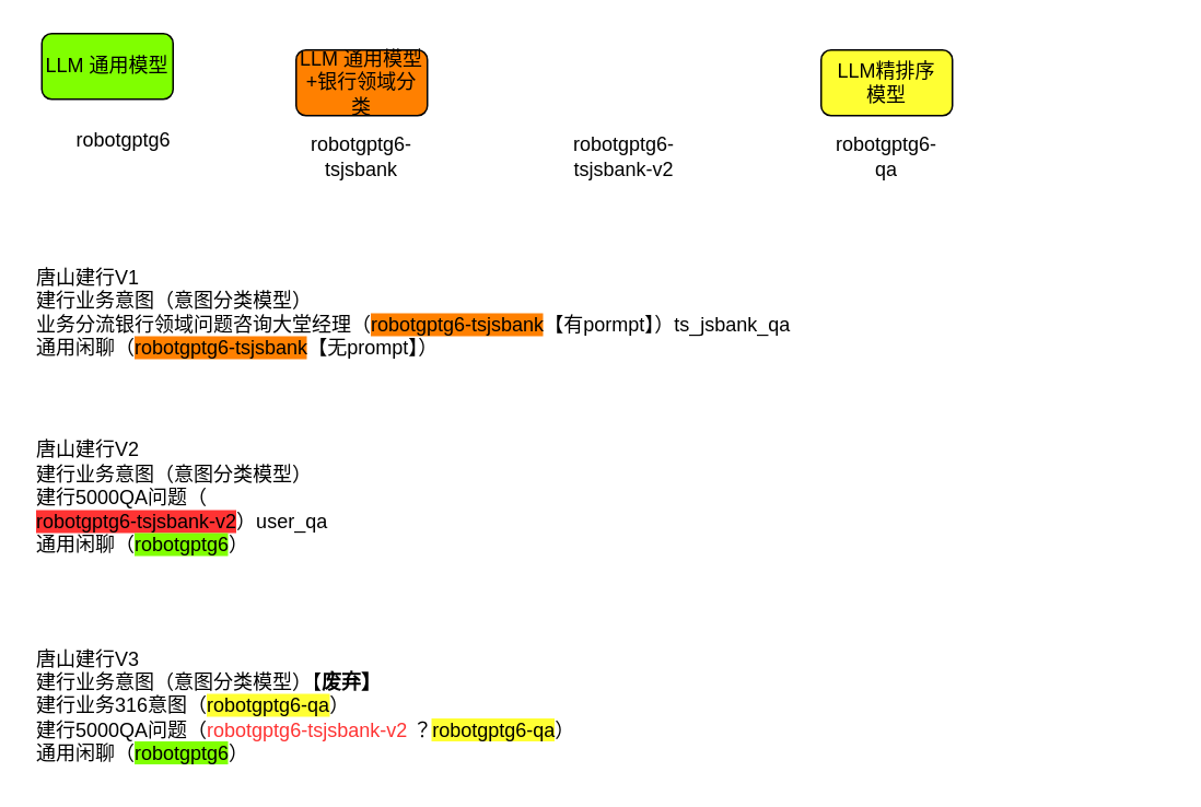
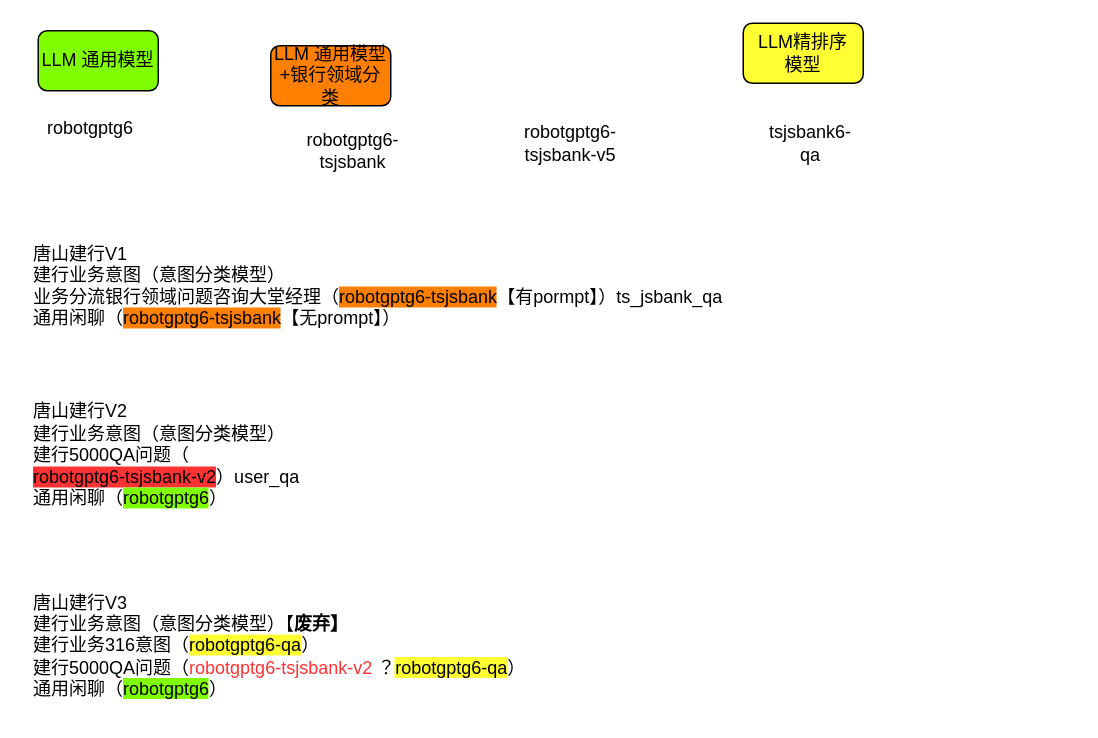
  <mxCell id="0" />
  <mxCell id="1" parent="0" />
- <mxCell id="2" value="LLM精排序&lt;br&gt;模型" style="rounded=1;whiteSpace=wrap;html=1;fillColor=#FFFF33;" vertex="1" parent="1"><mxGeometry x="500" y="30" width="80" height="40" as="geometry" /></mxCell>
+ <mxCell id="2" value="LLM精排序&lt;br&gt;模型" style="rounded=1;whiteSpace=wrap;html=1;fillColor=#FFFF33;" vertex="1" parent="1"><mxGeometry x="495" y="15" width="80" height="40" as="geometry" /></mxCell>
  <mxCell id="3" value="LLM 通用模型+银行领域分类" style="rounded=1;whiteSpace=wrap;html=1;fillColor=#FF8000;" vertex="1" parent="1"><mxGeometry x="180" y="30" width="80" height="40" as="geometry" /></mxCell>
  <mxCell id="4" value="LLM 通用模型" style="rounded=1;whiteSpace=wrap;html=1;fillColor=#80FF00;" vertex="1" parent="1"><mxGeometry x="25" y="20" width="80" height="40" as="geometry" /></mxCell>
  <mxCell id="5" value="&lt;div&gt;唐山建行V1&lt;/div&gt;&lt;div&gt;建行业务意图（意图分类模型）&lt;/div&gt;&lt;div&gt;业务分流银行领域问题咨询大堂经理（&lt;span style=&quot;background-color: rgb(255, 128, 0);&quot;&gt;robotgptg6-tsjsbank&lt;/span&gt;【有pormpt】）ts_jsbank_qa&lt;/div&gt;&lt;div&gt;通用闲聊（&lt;span style=&quot;background-color: rgb(255, 128, 0);&quot;&gt;robotgptg6-tsjsbank&lt;/span&gt;【无prompt】）&lt;/div&gt;" style="text;html=1;strokeColor=none;fillColor=none;align=left;verticalAlign=middle;whiteSpace=wrap;rounded=0;" vertex="1" parent="1"><mxGeometry x="20" y="150" width="520" height="80" as="geometry" /></mxCell>
  <mxCell id="6" value="&lt;div&gt;唐山建行V2&lt;/div&gt;&lt;div&gt;建行业务意图（意图分类模型）&lt;/div&gt;&lt;div&gt;建行5000QA问题（&lt;/div&gt;&lt;font style=&quot;background-color: rgb(255, 51, 51);&quot;&gt;robotgptg6-tsjsbank-v2&lt;/font&gt;）user_qa&lt;div&gt;通用闲聊（&lt;span style=&quot;text-align: center; background-color: rgb(128, 255, 0);&quot;&gt;robotgptg6&lt;/span&gt;&lt;span style=&quot;background-color: initial;&quot;&gt;）&lt;/span&gt;&lt;/div&gt;&lt;div&gt;&lt;br&gt;&lt;/div&gt;" style="text;html=1;strokeColor=none;fillColor=none;align=left;verticalAlign=middle;whiteSpace=wrap;rounded=0;" vertex="1" parent="1"><mxGeometry x="20" y="270" width="690" height="80" as="geometry" /></mxCell>
  <mxCell id="7" value="&lt;div&gt;唐山建行V3&lt;/div&gt;&lt;div&gt;建行业务意图（意图分类模型）【&lt;b&gt;废弃】&lt;/b&gt;&lt;/div&gt;&lt;div&gt;建行业务316意图（&lt;font style=&quot;background-color: rgb(255, 255, 51);&quot;&gt;robotgptg6-qa&lt;/font&gt;）&lt;/div&gt;&lt;div&gt;建行5000QA问题（&lt;font color=&quot;#ff3333&quot;&gt;robotgptg6-tsjsbank-v2&lt;/font&gt;&amp;nbsp;？&lt;span style=&quot;background-color: rgb(255, 255, 51);&quot;&gt;robotgptg6-qa&lt;/span&gt;）&lt;/div&gt;&lt;div&gt;通用闲聊（&lt;span style=&quot;background-color: rgb(128, 255, 0);&quot;&gt;robotgptg6&lt;/span&gt;）&lt;/div&gt;" style="text;html=1;strokeColor=none;fillColor=none;align=left;verticalAlign=middle;whiteSpace=wrap;rounded=0;" vertex="1" parent="1"><mxGeometry x="20" y="390" width="520" height="80" as="geometry" /></mxCell>
- <mxCell id="8" value="robotgptg6-tsjsbank" style="text;html=1;strokeColor=none;fillColor=none;align=center;verticalAlign=middle;whiteSpace=wrap;rounded=0;" vertex="1" parent="1"><mxGeometry x="190" y="80" width="60" height="30" as="geometry" /></mxCell>
- <mxCell id="9" value="robotgptg6-tsjsbank-v2" style="text;html=1;strokeColor=none;fillColor=none;align=center;verticalAlign=middle;whiteSpace=wrap;rounded=0;" vertex="1" parent="1"><mxGeometry x="350" y="80" width="60" height="30" as="geometry" /></mxCell>
- <mxCell id="10" value="robotgptg6" style="text;html=1;strokeColor=none;fillColor=none;align=center;verticalAlign=middle;whiteSpace=wrap;rounded=0;" vertex="1" parent="1"><mxGeometry x="45" y="70" width="60" height="30" as="geometry" /></mxCell>
- <mxCell id="11" value="robotgptg6-qa" style="text;html=1;strokeColor=none;fillColor=none;align=center;verticalAlign=middle;whiteSpace=wrap;rounded=0;" vertex="1" parent="1"><mxGeometry x="510" y="80" width="60" height="30" as="geometry" /></mxCell>
+ <mxCell id="8" value="robotgptg6-tsjsbank" style="text;html=1;strokeColor=none;fillColor=none;align=center;verticalAlign=middle;whiteSpace=wrap;rounded=0;" vertex="1" parent="1"><mxGeometry x="205" y="85" width="60" height="30" as="geometry" /></mxCell>
+ <mxCell id="9" value="robotgptg6-tsjsbank-v5" style="text;html=1;strokeColor=none;fillColor=none;align=center;verticalAlign=middle;whiteSpace=wrap;rounded=0;" vertex="1" parent="1"><mxGeometry x="350" y="80" width="60" height="30" as="geometry" /></mxCell>
+ <mxCell id="10" value="robotgptg6" style="text;html=1;strokeColor=none;fillColor=none;align=center;verticalAlign=middle;whiteSpace=wrap;rounded=0;" vertex="1" parent="1"><mxGeometry x="30" y="70" width="60" height="30" as="geometry" /></mxCell>
+ <mxCell id="11" value="tsjsbank6-qa" style="text;html=1;strokeColor=none;fillColor=none;align=center;verticalAlign=middle;whiteSpace=wrap;rounded=0;" vertex="1" parent="1"><mxGeometry x="510" y="80" width="60" height="30" as="geometry" /></mxCell>
